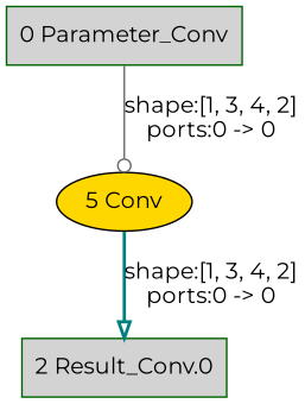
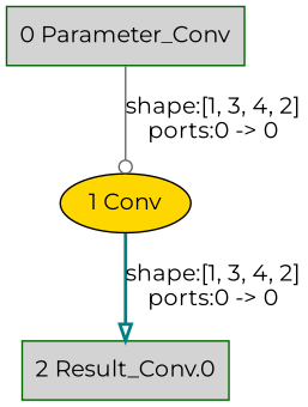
  strict digraph {
    fontname=Montserrat
    node [color=darkgreen fillcolor=lightgrey fontname=Montserrat shape=box style=filled]
    edge [fontname=Montserrat]
    "0 Parameter_Conv" [type=Parameter]
-   "1 Conv" [color=black fillcolor=gold shape=ellipse type=Convolution label="5 Conv"]
+   "1 Conv" [color=black fillcolor=gold shape=ellipse type=Convolution]
    "2 Result_Conv.0" [type=Result]
    "0 Parameter_Conv" -> "1 Conv" [arrowhead=odot color=gray40 label="shape:[1, 3, 4, 2]\nports:0 -> 0" style=solid]
    "1 Conv" -> "2 Result_Conv.0" [arrowhead=onormal color=teal label="shape:[1, 3, 4, 2]\nports:0 -> 0" style=bold]
  }
